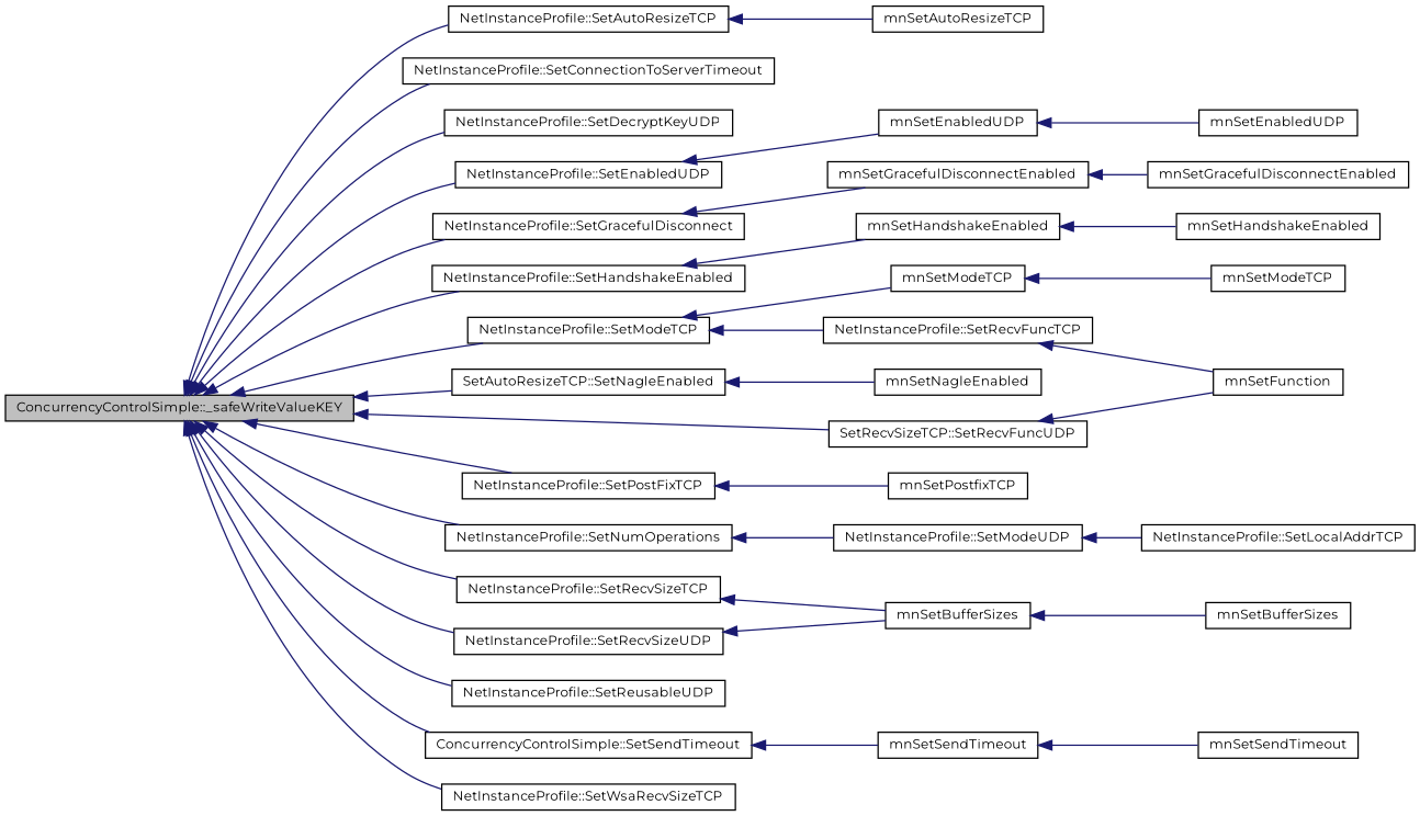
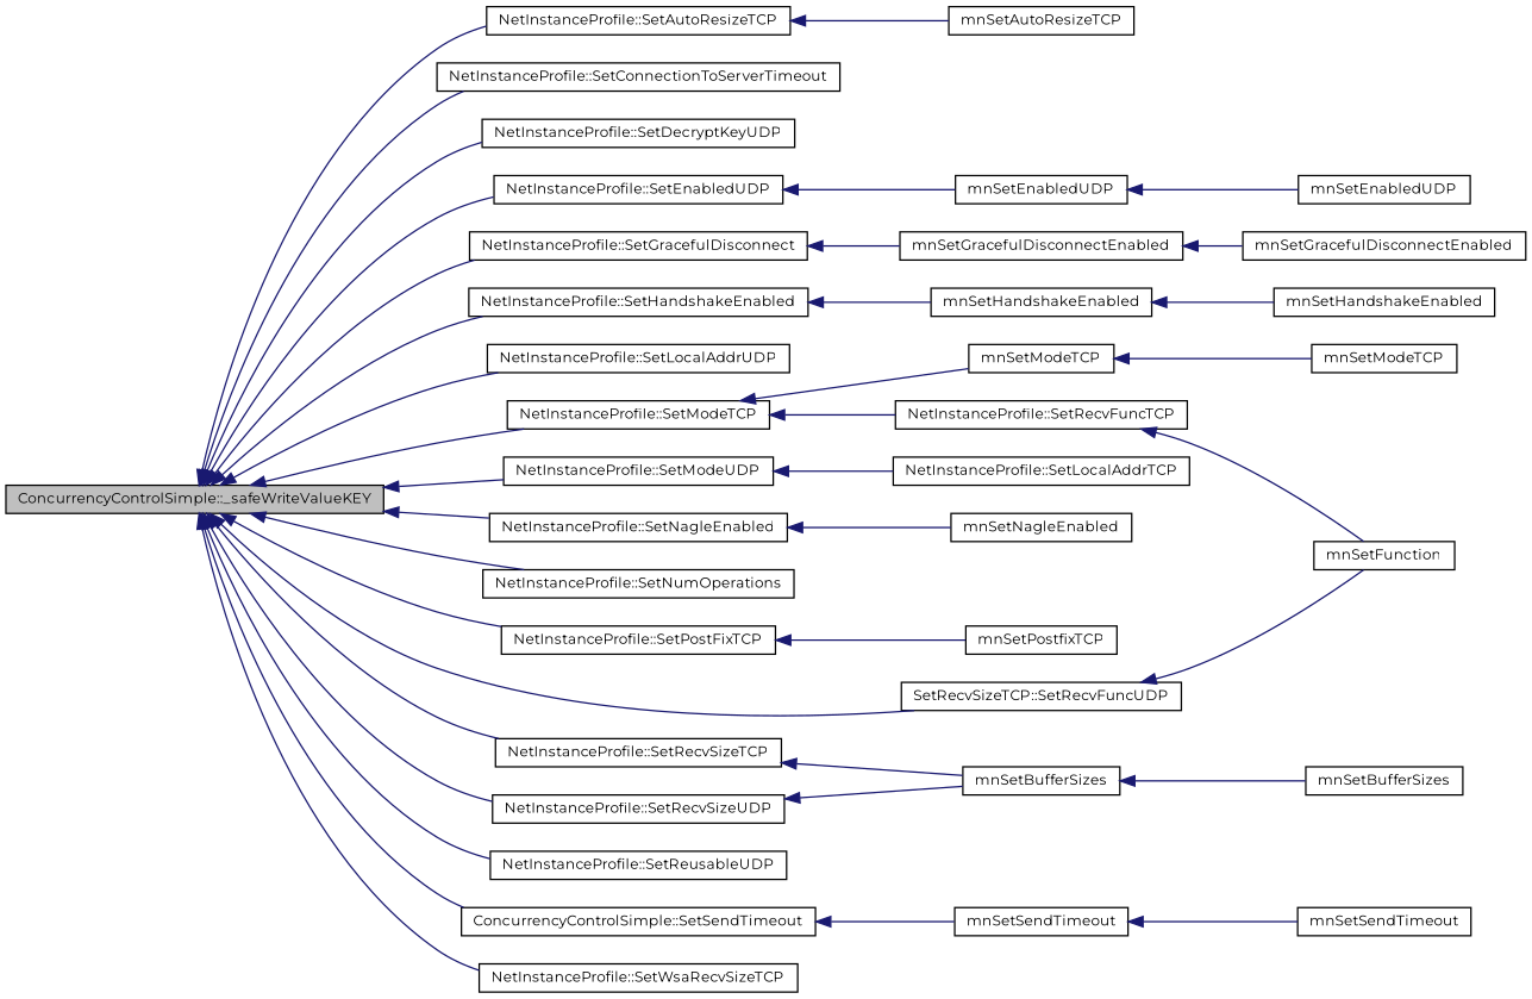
  digraph {
    fontname=Montserrat
    rankdir=LR
    node [color=black fillcolor=white fontname=Montserrat fontsize=10 shape=record style=filled]
    edge [color=midnightblue dir=back fontname=Montserrat fontsize=10 labelfontname=FreeSans labelfontsize=10 style=solid]
    n1 [fillcolor=grey75 fontcolor=black height=0.2 label="ConcurrencyControlSimple::_safeWriteValueKEY" width=0.4]
    n2 [height=0.2 label="NetInstanceProfile::SetAutoResizeTCP" width=0.4]
    n3 [height=0.2 label="NetInstanceProfile::SetConnectionToServerTimeout" width=0.4]
    n4 [height=0.2 label="NetInstanceProfile::SetDecryptKeyUDP" width=0.4]
    n5 [height=0.2 label="NetInstanceProfile::SetEnabledUDP" width=0.4]
    n6 [height=0.2 label="NetInstanceProfile::SetGracefulDisconnect" width=0.4]
    n7 [height=0.2 label="NetInstanceProfile::SetHandshakeEnabled" width=0.4]
+   n8 [height=0.2 label="NetInstanceProfile::SetLocalAddrUDP" width=0.4]
    n9 [height=0.2 label="NetInstanceProfile::SetModeTCP" width=0.4]
    n10 [height=0.2 label="NetInstanceProfile::SetModeUDP" width=0.4]
-   n11 [height=0.2 label="SetAutoResizeTCP::SetNagleEnabled" width=0.4]
+   n11 [height=0.2 label="NetInstanceProfile::SetNagleEnabled" width=0.4]
    n12 [height=0.2 label="NetInstanceProfile::SetNumOperations" width=0.4]
    n13 [height=0.2 label="NetInstanceProfile::SetPostFixTCP" width=0.4]
    n14 [height=0.2 label="SetRecvSizeTCP::SetRecvFuncUDP" width=0.4]
    n15 [height=0.2 label="NetInstanceProfile::SetRecvSizeTCP" width=0.4]
    n16 [height=0.2 label="NetInstanceProfile::SetRecvSizeUDP" width=0.4]
    n17 [height=0.2 label="NetInstanceProfile::SetReusableUDP" width=0.4]
    n18 [height=0.2 label="ConcurrencyControlSimple::SetSendTimeout" width=0.4]
    n19 [height=0.2 label="NetInstanceProfile::SetWsaRecvSizeTCP" width=0.4]
    n20 [height=0.2 label=mnSetAutoResizeTCP width=0.4]
    n21 [height=0.2 label=mnSetEnabledUDP width=0.4]
    n22 [height=0.2 label=mnSetGracefulDisconnectEnabled width=0.4]
    n23 [height=0.2 label=mnSetHandshakeEnabled width=0.4]
    n24 [height=0.2 label="NetInstanceProfile::SetLocalAddrTCP" width=0.4]
    n25 [height=0.2 label="NetInstanceProfile::SetRecvFuncTCP" width=0.4]
    n26 [height=0.2 label=mnSetModeTCP width=0.4]
    n27 [height=0.2 label=mnSetNagleEnabled width=0.4]
    n28 [height=0.2 label=mnSetPostfixTCP width=0.4]
    n29 [height=0.2 label=mnSetFunction width=0.4]
    n30 [height=0.2 label=mnSetBufferSizes width=0.4]
    n31 [height=0.2 label=mnSetSendTimeout width=0.4]
    n32 [height=0.2 label=mnSetEnabledUDP width=0.4]
    n33 [height=0.2 label=mnSetGracefulDisconnectEnabled width=0.4]
    n34 [height=0.2 label=mnSetHandshakeEnabled width=0.4]
    n35 [height=0.2 label=mnSetModeTCP width=0.4]
    n36 [height=0.2 label=mnSetBufferSizes width=0.4]
    n37 [height=0.2 label=mnSetSendTimeout width=0.4]
    n1 -> n2
    n1 -> n3
    n1 -> n4
    n1 -> n5
    n1 -> n6
    n1 -> n7
+   n1 -> n8
    n1 -> n9
-   n12 -> n10
+   n1 -> n10
    n1 -> n11
    n1 -> n12
    n1 -> n13
    n1 -> n14
    n1 -> n15
    n1 -> n16
    n1 -> n17
    n1 -> n18
    n1 -> n19
    n2 -> n20
    n5 -> n21
    n6 -> n22
    n7 -> n23
    n9 -> n25
    n9 -> n26
    n10 -> n24
    n11 -> n27
    n13 -> n28
    n14 -> n29
    n15 -> n30
    n16 -> n30
    n18 -> n31
    n21 -> n32
    n22 -> n33
    n23 -> n34
    n25 -> n29
    n26 -> n35
    n30 -> n36
    n31 -> n37
  }
